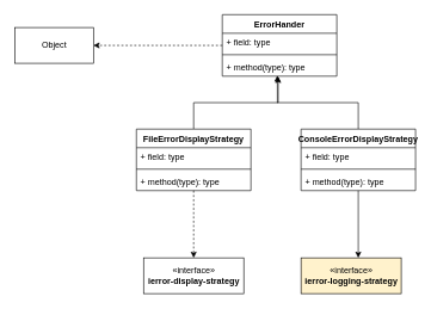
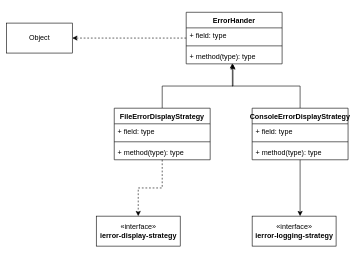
  <mxCell id="0" />
  <mxCell id="1" parent="0" />
- <mxCell id="2" value="«interface»&lt;br&gt;&lt;b&gt;ierror-display-strategy&lt;/b&gt;" style="html=1;" vertex="1" parent="1"><mxGeometry x="200" y="360" width="140" height="50" as="geometry" /></mxCell>
- <mxCell id="3" value="«interface»&lt;br&gt;&lt;b&gt;ierror-logging-strategy&lt;/b&gt;" style="html=1;fillColor=#fff2cc;" vertex="1" parent="1"><mxGeometry x="420" y="360" width="140" height="50" as="geometry" /></mxCell>
+ <mxCell id="2" value="«interface»&lt;br&gt;&lt;b&gt;ierror-display-strategy&lt;/b&gt;" style="html=1;" vertex="1" parent="1"><mxGeometry x="160" y="360" width="140" height="50" as="geometry" /></mxCell>
+ <mxCell id="3" value="«interface»&lt;br&gt;&lt;b&gt;ierror-logging-strategy&lt;/b&gt;" style="html=1;" vertex="1" parent="1"><mxGeometry x="420" y="360" width="140" height="50" as="geometry" /></mxCell>
  <mxCell id="4" style="edgeStyle=orthogonalEdgeStyle;rounded=0;orthogonalLoop=1;jettySize=auto;html=1;dashed=1;" edge="1" parent="1" source="6" target="2"><mxGeometry relative="1" as="geometry" /></mxCell>
  <mxCell id="5" style="edgeStyle=orthogonalEdgeStyle;rounded=0;orthogonalLoop=1;jettySize=auto;html=1;entryX=0.488;entryY=1.038;entryDx=0;entryDy=0;entryPerimeter=0;" edge="1" parent="1" source="6" target="20"><mxGeometry relative="1" as="geometry" /></mxCell>
  <mxCell id="6" value="FileErrorDisplayStrategy" style="swimlane;fontStyle=1;align=center;verticalAlign=top;childLayout=stackLayout;horizontal=1;startSize=26;horizontalStack=0;resizeParent=1;resizeParentMax=0;resizeLast=0;collapsible=1;marginBottom=0;" vertex="1" parent="1"><mxGeometry x="190" y="180" width="160" height="86" as="geometry" /></mxCell>
  <mxCell id="7" value="+ field: type" style="text;strokeColor=none;fillColor=none;align=left;verticalAlign=top;spacingLeft=4;spacingRight=4;overflow=hidden;rotatable=0;points=[[0,0.5],[1,0.5]];portConstraint=eastwest;" vertex="1" parent="6"><mxGeometry y="26" width="160" height="26" as="geometry" /></mxCell>
  <mxCell id="8" value="" style="line;strokeWidth=1;fillColor=none;align=left;verticalAlign=middle;spacingTop=-1;spacingLeft=3;spacingRight=3;rotatable=0;labelPosition=right;points=[];portConstraint=eastwest;" vertex="1" parent="6"><mxGeometry y="52" width="160" height="8" as="geometry" /></mxCell>
  <mxCell id="9" value="+ method(type): type" style="text;strokeColor=none;fillColor=none;align=left;verticalAlign=top;spacingLeft=4;spacingRight=4;overflow=hidden;rotatable=0;points=[[0,0.5],[1,0.5]];portConstraint=eastwest;" vertex="1" parent="6"><mxGeometry y="60" width="160" height="26" as="geometry" /></mxCell>
  <mxCell id="10" style="edgeStyle=orthogonalEdgeStyle;rounded=0;orthogonalLoop=1;jettySize=auto;html=1;" edge="1" parent="1" source="12"><mxGeometry relative="1" as="geometry"><mxPoint x="500" y="360" as="targetPoint" /></mxGeometry></mxCell>
  <mxCell id="11" style="edgeStyle=orthogonalEdgeStyle;rounded=0;orthogonalLoop=1;jettySize=auto;html=1;entryX=0.481;entryY=0.962;entryDx=0;entryDy=0;entryPerimeter=0;" edge="1" parent="1" source="12" target="20"><mxGeometry relative="1" as="geometry" /></mxCell>
  <mxCell id="12" value="ConsoleErrorDisplayStrategy" style="swimlane;fontStyle=1;align=center;verticalAlign=top;childLayout=stackLayout;horizontal=1;startSize=26;horizontalStack=0;resizeParent=1;resizeParentMax=0;resizeLast=0;collapsible=1;marginBottom=0;" vertex="1" parent="1"><mxGeometry x="420" y="180" width="160" height="86" as="geometry" /></mxCell>
  <mxCell id="13" value="+ field: type" style="text;strokeColor=none;fillColor=none;align=left;verticalAlign=top;spacingLeft=4;spacingRight=4;overflow=hidden;rotatable=0;points=[[0,0.5],[1,0.5]];portConstraint=eastwest;" vertex="1" parent="12"><mxGeometry y="26" width="160" height="26" as="geometry" /></mxCell>
  <mxCell id="14" value="" style="line;strokeWidth=1;fillColor=none;align=left;verticalAlign=middle;spacingTop=-1;spacingLeft=3;spacingRight=3;rotatable=0;labelPosition=right;points=[];portConstraint=eastwest;" vertex="1" parent="12"><mxGeometry y="52" width="160" height="8" as="geometry" /></mxCell>
  <mxCell id="15" value="+ method(type): type" style="text;strokeColor=none;fillColor=none;align=left;verticalAlign=top;spacingLeft=4;spacingRight=4;overflow=hidden;rotatable=0;points=[[0,0.5],[1,0.5]];portConstraint=eastwest;" vertex="1" parent="12"><mxGeometry y="60" width="160" height="26" as="geometry" /></mxCell>
  <mxCell id="16" style="edgeStyle=orthogonalEdgeStyle;rounded=0;orthogonalLoop=1;jettySize=auto;html=1;entryX=1;entryY=0.5;entryDx=0;entryDy=0;dashed=1;" edge="1" parent="1" source="17" target="21"><mxGeometry relative="1" as="geometry" /></mxCell>
  <mxCell id="17" value="ErrorHander" style="swimlane;fontStyle=1;align=center;verticalAlign=top;childLayout=stackLayout;horizontal=1;startSize=26;horizontalStack=0;resizeParent=1;resizeParentMax=0;resizeLast=0;collapsible=1;marginBottom=0;" vertex="1" parent="1"><mxGeometry x="310" y="20" width="160" height="86" as="geometry" /></mxCell>
  <mxCell id="18" value="+ field: type" style="text;strokeColor=none;fillColor=none;align=left;verticalAlign=top;spacingLeft=4;spacingRight=4;overflow=hidden;rotatable=0;points=[[0,0.5],[1,0.5]];portConstraint=eastwest;" vertex="1" parent="17"><mxGeometry y="26" width="160" height="26" as="geometry" /></mxCell>
  <mxCell id="19" value="" style="line;strokeWidth=1;fillColor=none;align=left;verticalAlign=middle;spacingTop=-1;spacingLeft=3;spacingRight=3;rotatable=0;labelPosition=right;points=[];portConstraint=eastwest;" vertex="1" parent="17"><mxGeometry y="52" width="160" height="8" as="geometry" /></mxCell>
  <mxCell id="20" value="+ method(type): type" style="text;strokeColor=none;fillColor=none;align=left;verticalAlign=top;spacingLeft=4;spacingRight=4;overflow=hidden;rotatable=0;points=[[0,0.5],[1,0.5]];portConstraint=eastwest;" vertex="1" parent="17"><mxGeometry y="60" width="160" height="26" as="geometry" /></mxCell>
- <mxCell id="21" value="Object" style="html=1;" vertex="1" parent="1"><mxGeometry x="20" y="38" width="110" height="50" as="geometry" /></mxCell>
+ <mxCell id="21" value="Object" style="html=1;" vertex="1" parent="1"><mxGeometry x="10" y="38" width="110" height="50" as="geometry" /></mxCell>
